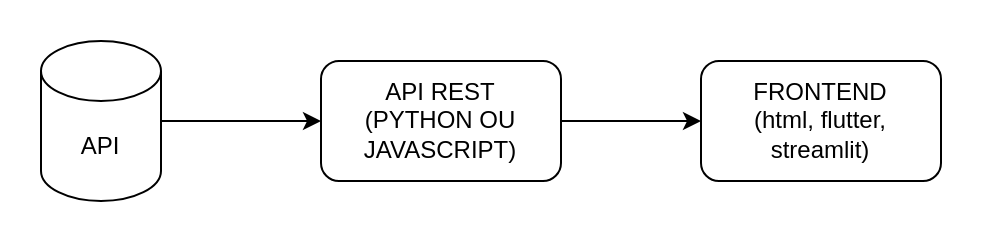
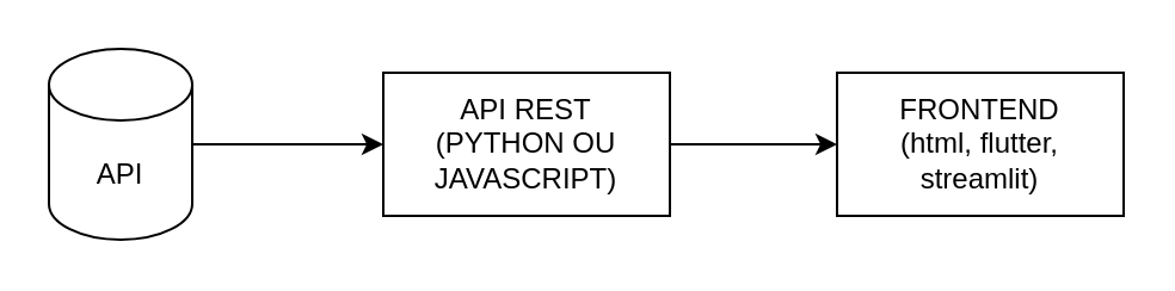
  <mxCell id="0" />
  <mxCell id="1" parent="0" />
  <mxCell id="2" value="" style="edgeStyle=none;html=1;" edge="1" parent="1" source="3" target="5"><mxGeometry relative="1" as="geometry" /></mxCell>
  <mxCell id="3" value="API" style="shape=cylinder3;whiteSpace=wrap;html=1;boundedLbl=1;backgroundOutline=1;size=15;" vertex="1" parent="1"><mxGeometry x="20" y="20" width="60" height="80" as="geometry" /></mxCell>
  <mxCell id="4" value="" style="edgeStyle=none;html=1;" edge="1" parent="1" source="5" target="6"><mxGeometry relative="1" as="geometry" /></mxCell>
- <mxCell id="5" value="API REST&lt;div&gt;(PYTHON OU JAVASCRIPT)&lt;/div&gt;" style="whiteSpace=wrap;html=1;rounded=1;" vertex="1" parent="1"><mxGeometry x="160" y="30" width="120" height="60" as="geometry" /></mxCell>
- <mxCell id="6" value="FRONTEND&lt;div&gt;(html, flutter, streamlit)&lt;/div&gt;" style="whiteSpace=wrap;html=1;rounded=1;" vertex="1" parent="1"><mxGeometry x="350" y="30" width="120" height="60" as="geometry" /></mxCell>
+ <mxCell id="5" value="API REST&lt;div&gt;(PYTHON OU JAVASCRIPT)&lt;/div&gt;" style="whiteSpace=wrap;html=1;" vertex="1" parent="1"><mxGeometry x="160" y="30" width="120" height="60" as="geometry" /></mxCell>
+ <mxCell id="6" value="FRONTEND&lt;div&gt;(html, flutter, streamlit)&lt;/div&gt;" style="whiteSpace=wrap;html=1;" vertex="1" parent="1"><mxGeometry x="350" y="30" width="120" height="60" as="geometry" /></mxCell>
